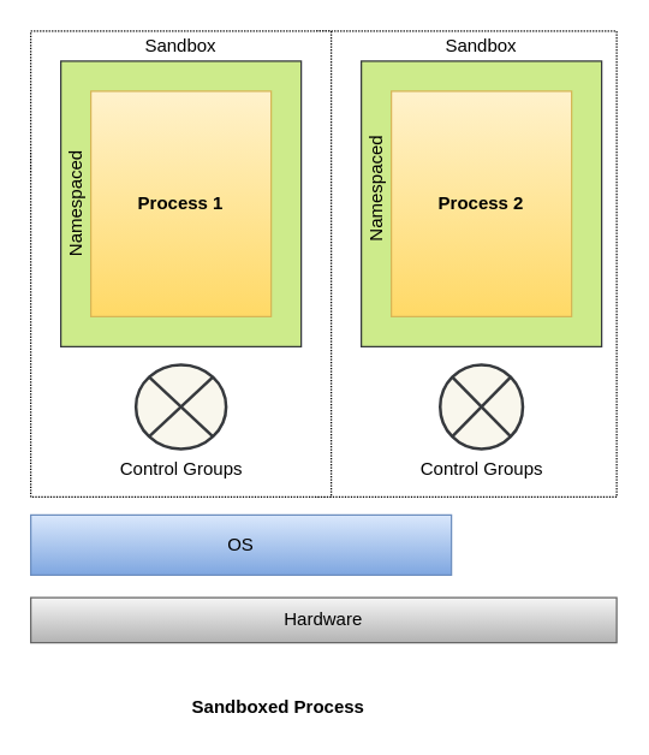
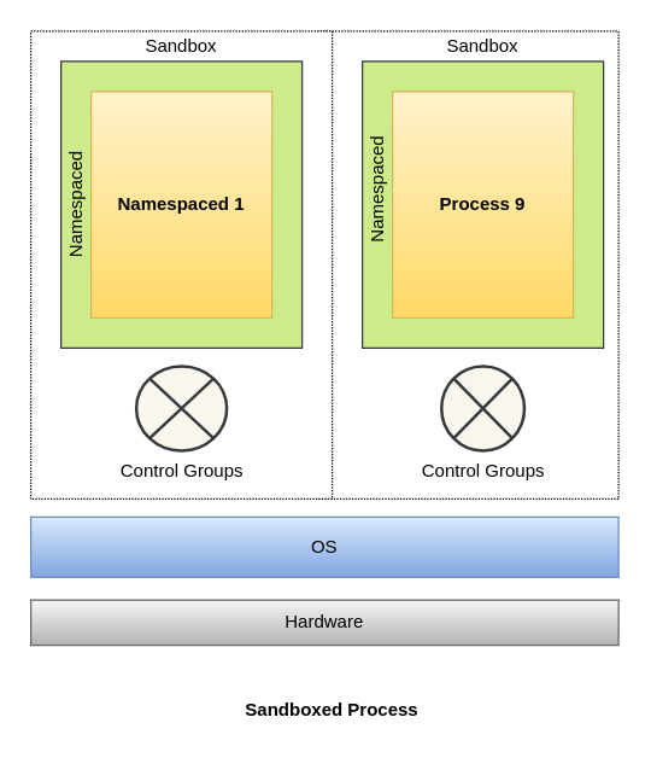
  <mxCell id="0" />
  <mxCell id="1" parent="0" />
  <mxCell id="2" value="" style="rounded=0;whiteSpace=wrap;html=1;dashed=1;dashPattern=1 1;" vertex="1" parent="1"><mxGeometry x="210" y="20" width="200" height="310" as="geometry" /></mxCell>
  <mxCell id="3" value="" style="rounded=0;whiteSpace=wrap;html=1;dashed=1;dashPattern=1 1;" vertex="1" parent="1"><mxGeometry x="20" y="20" width="200" height="310" as="geometry" /></mxCell>
  <mxCell id="4" value="Hardware" style="rounded=0;whiteSpace=wrap;html=1;gradientColor=#b3b3b3;fillColor=#f5f5f5;strokeColor=#666666;" vertex="1" parent="1"><mxGeometry x="20" y="397" width="390" height="30" as="geometry" /></mxCell>
- <mxCell id="5" value="OS" style="rounded=0;whiteSpace=wrap;html=1;gradientColor=#7ea6e0;fillColor=#dae8fc;strokeColor=#6c8ebf;" vertex="1" parent="1"><mxGeometry x="20" y="342" width="280" height="40" as="geometry" /></mxCell>
+ <mxCell id="5" value="OS" style="rounded=0;whiteSpace=wrap;html=1;gradientColor=#7ea6e0;fillColor=#dae8fc;strokeColor=#6c8ebf;" vertex="1" parent="1"><mxGeometry x="20" y="342" width="390" height="40" as="geometry" /></mxCell>
  <mxCell id="6" value="" style="rounded=0;whiteSpace=wrap;html=1;fillColor=#cdeb8b;strokeColor=#36393d;" vertex="1" parent="1"><mxGeometry x="40" y="40" width="160" height="190" as="geometry" /></mxCell>
  <mxCell id="7" value="" style="rounded=0;whiteSpace=wrap;html=1;fillColor=#cdeb8b;strokeColor=#36393d;" vertex="1" parent="1"><mxGeometry x="240" y="40" width="160" height="190" as="geometry" /></mxCell>
- <mxCell id="8" value="&lt;b&gt;Process 1&lt;/b&gt;" style="rounded=0;whiteSpace=wrap;html=1;gradientColor=#ffd966;fillColor=#fff2cc;strokeColor=#d6b656;" vertex="1" parent="1"><mxGeometry x="60" y="60" width="120" height="150" as="geometry" /></mxCell>
- <mxCell id="9" value="&lt;b&gt;Process 2&lt;/b&gt;" style="rounded=0;whiteSpace=wrap;html=1;gradientColor=#ffd966;fillColor=#fff2cc;strokeColor=#d6b656;" vertex="1" parent="1"><mxGeometry x="260" y="60" width="120" height="150" as="geometry" /></mxCell>
+ <mxCell id="8" value="&lt;b&gt;Namespaced 1&lt;/b&gt;" style="rounded=0;whiteSpace=wrap;html=1;gradientColor=#ffd966;fillColor=#fff2cc;strokeColor=#d6b656;" vertex="1" parent="1"><mxGeometry x="60" y="60" width="120" height="150" as="geometry" /></mxCell>
+ <mxCell id="9" value="&lt;b&gt;Process 9&lt;/b&gt;" style="rounded=0;whiteSpace=wrap;html=1;gradientColor=#ffd966;fillColor=#fff2cc;strokeColor=#d6b656;" vertex="1" parent="1"><mxGeometry x="260" y="60" width="120" height="150" as="geometry" /></mxCell>
  <mxCell id="10" value="Control Groups" style="verticalLabelPosition=bottom;verticalAlign=top;html=1;strokeWidth=2;shape=mxgraph.flowchart.or;fillColor=#f9f7ed;strokeColor=#36393d;" vertex="1" parent="1"><mxGeometry x="90" y="242" width="60" height="56" as="geometry" /></mxCell>
  <mxCell id="11" value="Control Groups" style="verticalLabelPosition=bottom;verticalAlign=top;html=1;strokeWidth=2;shape=mxgraph.flowchart.or;fillColor=#f9f7ed;strokeColor=#36393d;" vertex="1" parent="1"><mxGeometry x="292.5" y="242" width="55" height="56" as="geometry" /></mxCell>
  <mxCell id="12" value="Namespaced" style="text;html=1;strokeColor=none;fillColor=none;align=center;verticalAlign=middle;whiteSpace=wrap;rounded=0;rotation=-90;" vertex="1" parent="1"><mxGeometry x="30" y="125" width="40" height="20" as="geometry" /></mxCell>
  <mxCell id="13" value="Namespaced" style="text;html=1;strokeColor=none;fillColor=none;align=center;verticalAlign=middle;whiteSpace=wrap;rounded=0;rotation=-90;" vertex="1" parent="1"><mxGeometry x="230" y="115" width="40" height="20" as="geometry" /></mxCell>
  <mxCell id="14" value="Sandbox&lt;br&gt;" style="text;html=1;strokeColor=none;fillColor=none;align=center;verticalAlign=middle;whiteSpace=wrap;rounded=0;" vertex="1" parent="1"><mxGeometry x="100" y="20" width="40" height="20" as="geometry" /></mxCell>
  <mxCell id="15" value="Sandbox&lt;br&gt;" style="text;html=1;strokeColor=none;fillColor=none;align=center;verticalAlign=middle;whiteSpace=wrap;rounded=0;" vertex="1" parent="1"><mxGeometry x="300" y="20" width="40" height="20" as="geometry" /></mxCell>
- <mxCell id="16" value="&lt;b&gt;Sandboxed Process&lt;/b&gt;" style="text;html=1;strokeColor=none;fillColor=none;align=center;verticalAlign=middle;whiteSpace=wrap;rounded=0;dashed=1;dashPattern=1 1;" vertex="1" parent="1"><mxGeometry x="121" y="460" width="128" height="20" as="geometry" /></mxCell>
+ <mxCell id="16" value="&lt;b&gt;Sandboxed Process&lt;/b&gt;" style="text;html=1;strokeColor=none;fillColor=none;align=center;verticalAlign=middle;whiteSpace=wrap;rounded=0;dashed=1;dashPattern=1 1;" vertex="1" parent="1"><mxGeometry x="156" y="460" width="128" height="20" as="geometry" /></mxCell>
